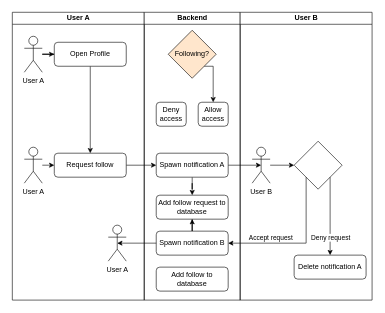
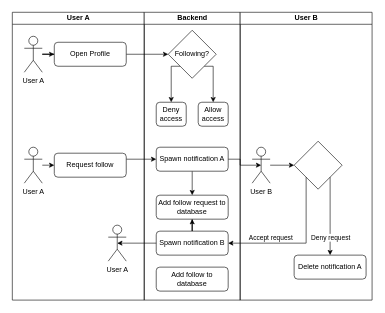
  <mxCell id="0" />
  <mxCell id="1" parent="0" />
  <mxCell id="2" style="edgeStyle=orthogonalEdgeStyle;rounded=0;orthogonalLoop=1;jettySize=auto;html=1;" edge="1" parent="1" source="14" target="4"><mxGeometry relative="1" as="geometry" /></mxCell>
- <mxCell id="3" style="edgeStyle=orthogonalEdgeStyle;rounded=0;orthogonalLoop=1;jettySize=auto;html=1;" edge="1" parent="1" source="4" target="13"><mxGeometry relative="1" as="geometry"><mxPoint x="260" y="90" as="targetPoint" /></mxGeometry></mxCell>
+ <mxCell id="3" style="edgeStyle=orthogonalEdgeStyle;rounded=0;orthogonalLoop=1;jettySize=auto;html=1;" edge="1" parent="1" source="4" target="22"><mxGeometry relative="1" as="geometry"><mxPoint x="260" y="90" as="targetPoint" /></mxGeometry></mxCell>
  <mxCell id="4" value="Open Profile" style="rounded=1;whiteSpace=wrap;html=1;fontSize=12;glass=0;strokeWidth=1;shadow=0;" vertex="1" parent="1"><mxGeometry x="90" y="70" width="120" height="40" as="geometry" /></mxCell>
  <mxCell id="5" style="edgeStyle=orthogonalEdgeStyle;rounded=0;orthogonalLoop=1;jettySize=auto;html=1;entryX=0;entryY=0.5;entryDx=0;entryDy=0;" edge="1" parent="1" source="13" target="8"><mxGeometry relative="1" as="geometry"><Array as="points"><mxPoint x="150" y="275" /></Array></mxGeometry></mxCell>
  <mxCell id="6" style="edgeStyle=orthogonalEdgeStyle;rounded=0;orthogonalLoop=1;jettySize=auto;html=1;entryX=0.5;entryY=0.5;entryDx=0;entryDy=0;entryPerimeter=0;" edge="1" parent="1" source="8" target="27"><mxGeometry relative="1" as="geometry" /></mxCell>
  <mxCell id="7" style="edgeStyle=orthogonalEdgeStyle;rounded=0;orthogonalLoop=1;jettySize=auto;html=1;" edge="1" parent="1" source="8" target="18"><mxGeometry relative="1" as="geometry" /></mxCell>
- <mxCell id="8" value="Spawn notification A" style="rounded=1;whiteSpace=wrap;html=1;fontSize=12;glass=0;strokeWidth=1;shadow=0;" vertex="1" parent="1"><mxGeometry x="260" y="255" width="120" height="40" as="geometry" /></mxCell>
+ <mxCell id="8" value="Spawn notification A" style="rounded=1;whiteSpace=wrap;html=1;fontSize=12;glass=0;strokeWidth=1;shadow=0;" vertex="1" parent="1"><mxGeometry x="260" y="245" width="120" height="40" as="geometry" /></mxCell>
  <mxCell id="9" value="User A" style="swimlane;html=1;startSize=20;" vertex="1" parent="1"><mxGeometry x="20" y="20" width="220" height="480" as="geometry" /></mxCell>
  <mxCell id="10" value="User A" style="shape=umlActor;verticalLabelPosition=bottom;verticalAlign=top;html=1;outlineConnect=0;" vertex="1" parent="9"><mxGeometry x="160" y="355" width="30" height="60" as="geometry" /></mxCell>
  <mxCell id="11" style="edgeStyle=orthogonalEdgeStyle;rounded=0;orthogonalLoop=1;jettySize=auto;html=1;" edge="1" parent="9" source="12" target="13"><mxGeometry relative="1" as="geometry"><Array as="points"><mxPoint x="60" y="255" /><mxPoint x="60" y="255" /></Array></mxGeometry></mxCell>
  <mxCell id="12" value="User A" style="shape=umlActor;verticalLabelPosition=bottom;verticalAlign=top;html=1;outlineConnect=0;" vertex="1" parent="9"><mxGeometry x="20" y="225" width="30" height="60" as="geometry" /></mxCell>
  <mxCell id="13" value="Request follow" style="rounded=1;whiteSpace=wrap;html=1;fontSize=12;glass=0;strokeWidth=1;shadow=0;" vertex="1" parent="9"><mxGeometry x="70" y="235" width="120" height="40" as="geometry" /></mxCell>
  <mxCell id="14" value="User A" style="shape=umlActor;verticalLabelPosition=bottom;verticalAlign=top;html=1;outlineConnect=0;" vertex="1" parent="9"><mxGeometry x="20" y="40" width="30" height="60" as="geometry" /></mxCell>
  <mxCell id="15" value="Backend" style="swimlane;html=1;startSize=20;" vertex="1" parent="1"><mxGeometry x="240" y="20" width="160" height="480" as="geometry" /></mxCell>
  <mxCell id="16" style="edgeStyle=orthogonalEdgeStyle;rounded=0;orthogonalLoop=1;jettySize=auto;html=1;" edge="1" parent="15" source="17" target="18"><mxGeometry relative="1" as="geometry" /></mxCell>
  <mxCell id="17" value="Spawn notification B" style="rounded=1;whiteSpace=wrap;html=1;fontSize=12;glass=0;strokeWidth=1;shadow=0;" vertex="1" parent="15"><mxGeometry x="20" y="365" width="120" height="40" as="geometry" /></mxCell>
  <mxCell id="18" value="Add follow request to database" style="rounded=1;whiteSpace=wrap;html=1;fontSize=12;glass=0;strokeWidth=1;shadow=0;" vertex="1" parent="15"><mxGeometry x="20" y="305" width="120" height="40" as="geometry" /></mxCell>
  <mxCell id="19" value="Add follow to database" style="rounded=1;whiteSpace=wrap;html=1;fontSize=12;glass=0;strokeWidth=1;shadow=0;" vertex="1" parent="15"><mxGeometry x="20" y="425" width="120" height="40" as="geometry" /></mxCell>
  <mxCell id="20" style="edgeStyle=orthogonalEdgeStyle;rounded=0;orthogonalLoop=1;jettySize=auto;html=1;exitX=1;exitY=1;exitDx=0;exitDy=0;" edge="1" parent="15" source="22" target="23"><mxGeometry relative="1" as="geometry"><Array as="points"><mxPoint x="115" y="90" /></Array></mxGeometry></mxCell>
- <mxCell id="22" value="Following?" style="rhombus;whiteSpace=wrap;html=1;fillColor=#ffe6cc;" vertex="1" parent="15"><mxGeometry x="40" y="30" width="80" height="80" as="geometry" /></mxCell>
+ <mxCell id="21" style="edgeStyle=orthogonalEdgeStyle;rounded=0;orthogonalLoop=1;jettySize=auto;html=1;exitX=0;exitY=1;exitDx=0;exitDy=0;" edge="1" parent="15" source="22" target="24"><mxGeometry relative="1" as="geometry"><Array as="points"><mxPoint x="45" y="90" /></Array></mxGeometry></mxCell>
+ <mxCell id="22" value="Following?" style="rhombus;whiteSpace=wrap;html=1;" vertex="1" parent="15"><mxGeometry x="40" y="30" width="80" height="80" as="geometry" /></mxCell>
  <mxCell id="23" value="Allow access" style="rounded=1;whiteSpace=wrap;html=1;fontSize=12;glass=0;strokeWidth=1;shadow=0;" vertex="1" parent="15"><mxGeometry x="90" y="150" width="50" height="40" as="geometry" /></mxCell>
  <mxCell id="24" value="Deny access" style="rounded=1;whiteSpace=wrap;html=1;fontSize=12;glass=0;strokeWidth=1;shadow=0;" vertex="1" parent="15"><mxGeometry x="20" y="150" width="50" height="40" as="geometry" /></mxCell>
  <mxCell id="25" value="User B" style="swimlane;html=1;startSize=20;" vertex="1" parent="1"><mxGeometry x="400" y="20" width="220" height="480" as="geometry" /></mxCell>
  <mxCell id="26" style="edgeStyle=orthogonalEdgeStyle;rounded=0;orthogonalLoop=1;jettySize=auto;html=1;" edge="1" parent="25" source="27" target="28"><mxGeometry relative="1" as="geometry" /></mxCell>
  <mxCell id="27" value="User B" style="shape=umlActor;verticalLabelPosition=bottom;verticalAlign=top;html=1;outlineConnect=0;" vertex="1" parent="25"><mxGeometry x="20" y="225" width="30" height="60" as="geometry" /></mxCell>
  <mxCell id="28" value="" style="rhombus;whiteSpace=wrap;html=1;" vertex="1" parent="25"><mxGeometry x="90" y="215" width="80" height="80" as="geometry" /></mxCell>
  <mxCell id="29" value="Delete notification A" style="rounded=1;whiteSpace=wrap;html=1;fontSize=12;glass=0;strokeWidth=1;shadow=0;" vertex="1" parent="25"><mxGeometry x="90" y="405" width="120" height="40" as="geometry" /></mxCell>
  <mxCell id="30" style="edgeStyle=orthogonalEdgeStyle;rounded=0;orthogonalLoop=1;jettySize=auto;html=1;exitX=1;exitY=1;exitDx=0;exitDy=0;" edge="1" parent="25" source="28" target="29"><mxGeometry relative="1" as="geometry"><mxPoint x="150" y="345" as="targetPoint" /></mxGeometry></mxCell>
  <mxCell id="31" value="Deny request" style="edgeLabel;html=1;align=center;verticalAlign=middle;resizable=0;points=[];" vertex="1" connectable="0" parent="30"><mxGeometry x="-0.25" y="4" relative="1" as="geometry"><mxPoint x="-4" y="51" as="offset" /></mxGeometry></mxCell>
  <mxCell id="32" style="edgeStyle=orthogonalEdgeStyle;rounded=0;orthogonalLoop=1;jettySize=auto;html=1;entryX=1;entryY=0.5;entryDx=0;entryDy=0;exitX=0;exitY=1;exitDx=0;exitDy=0;" edge="1" parent="1" source="28" target="17"><mxGeometry relative="1" as="geometry"><Array as="points"><mxPoint x="510" y="405" /></Array></mxGeometry></mxCell>
  <mxCell id="33" value="Accept request" style="edgeLabel;html=1;align=center;verticalAlign=middle;resizable=0;points=[];" vertex="1" connectable="0" parent="32"><mxGeometry x="0.074" y="2" relative="1" as="geometry"><mxPoint x="-41" y="-12" as="offset" /></mxGeometry></mxCell>
  <mxCell id="34" style="edgeStyle=orthogonalEdgeStyle;rounded=0;orthogonalLoop=1;jettySize=auto;html=1;entryX=0.5;entryY=0.5;entryDx=0;entryDy=0;entryPerimeter=0;" edge="1" parent="1" source="17" target="10"><mxGeometry relative="1" as="geometry" /></mxCell>
